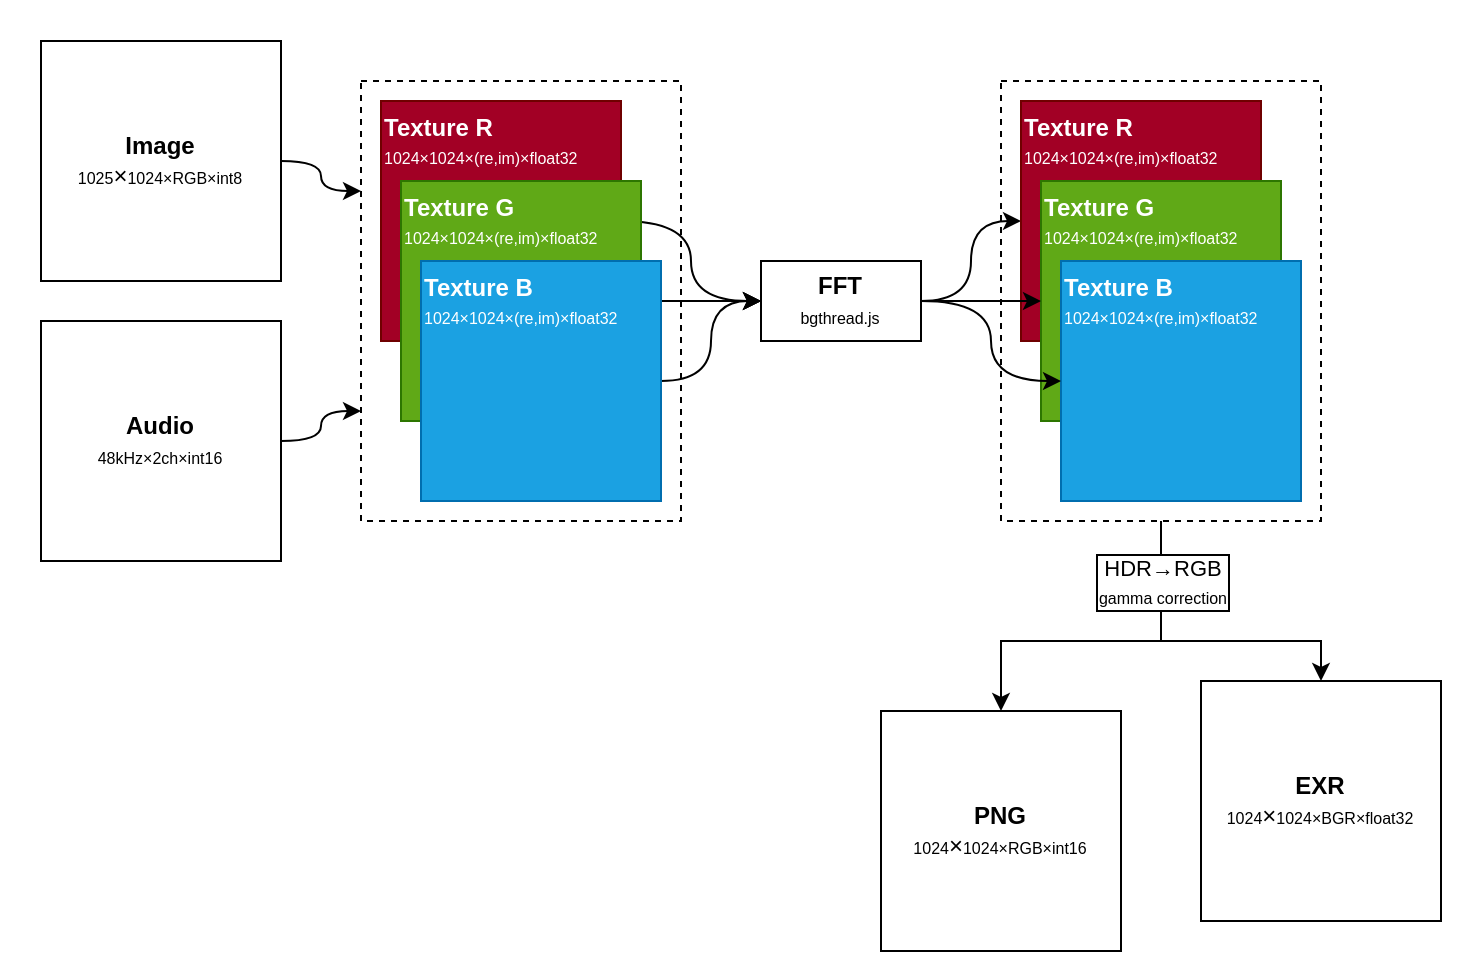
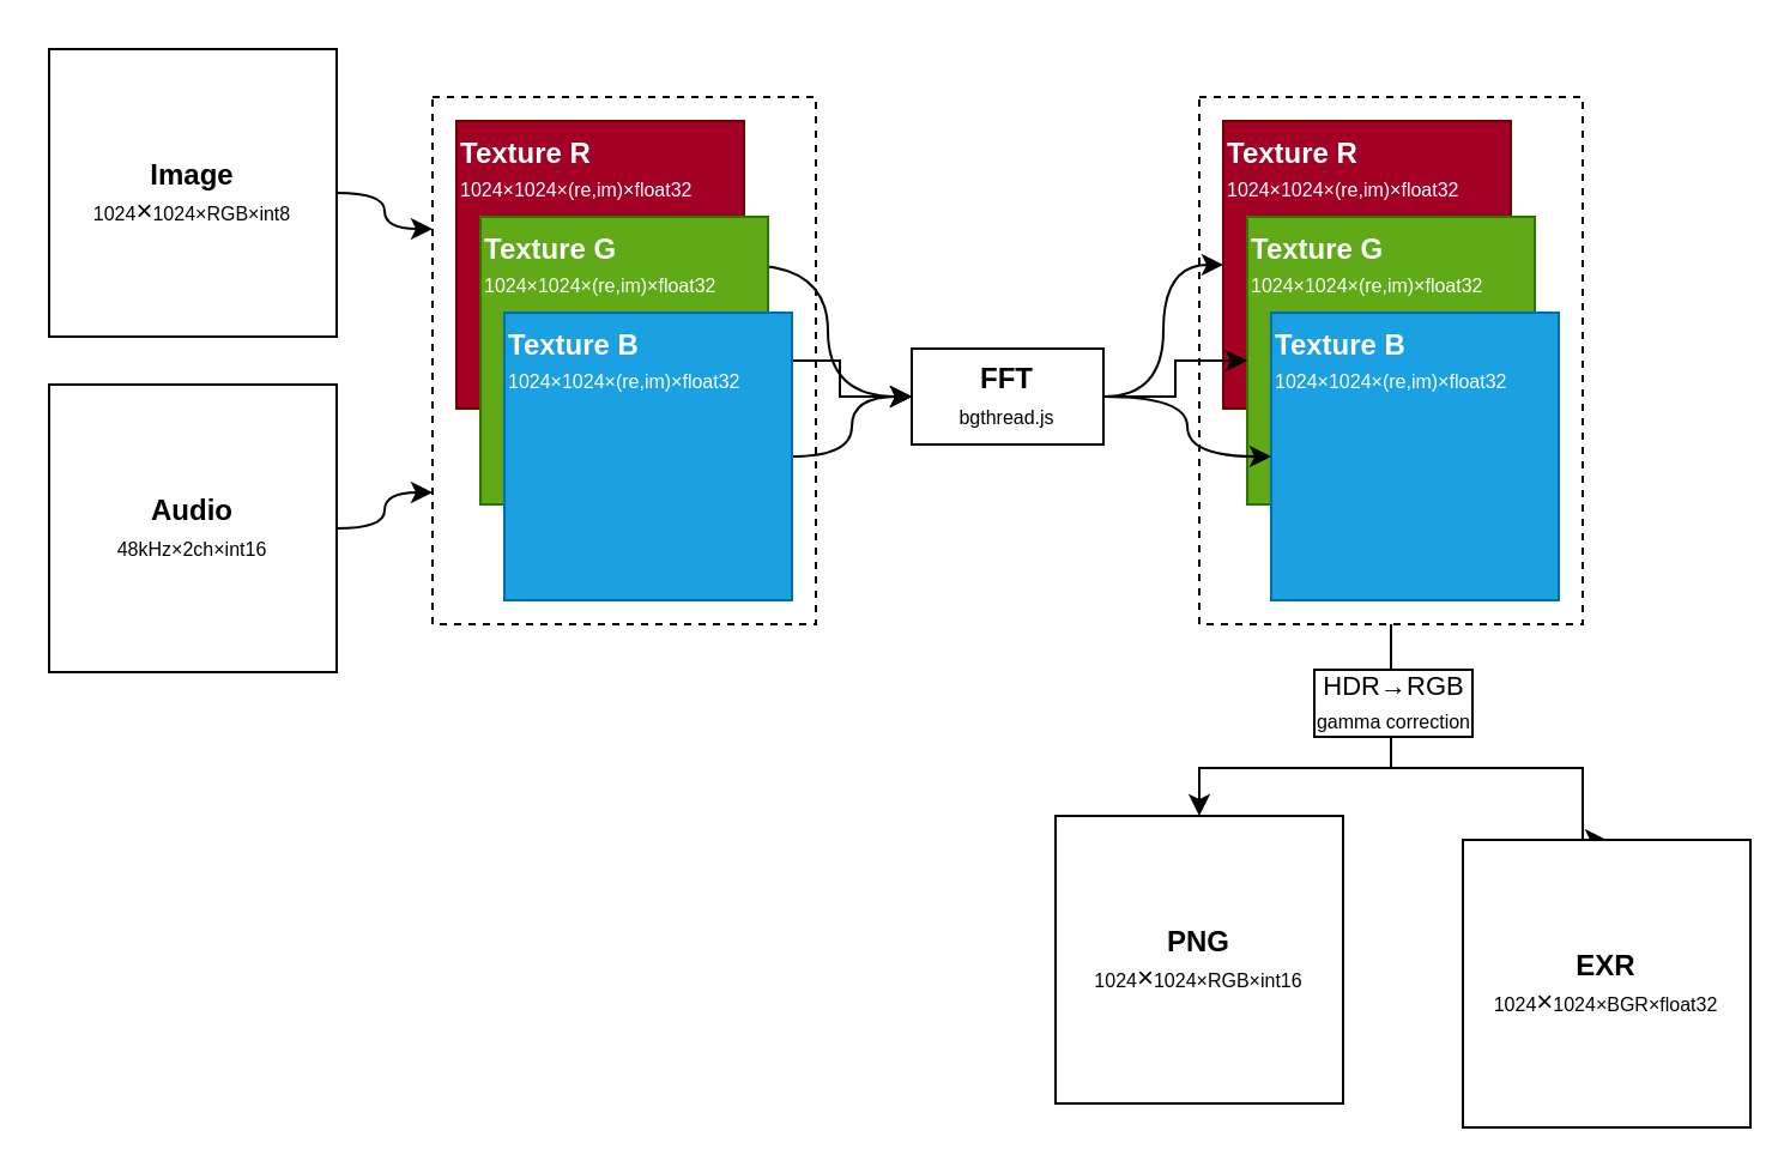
  <mxCell id="0" />
  <mxCell id="1" parent="0" />
  <mxCell id="2" value="" style="rounded=0;whiteSpace=wrap;html=1;labelBorderColor=light-dark(#000000,#333333);dashed=1;" vertex="1" parent="1"><mxGeometry x="180" y="40" width="160" height="220" as="geometry" /></mxCell>
  <mxCell id="3" style="edgeStyle=orthogonalEdgeStyle;rounded=0;orthogonalLoop=1;jettySize=auto;html=1;exitX=1;exitY=0.5;exitDx=0;exitDy=0;entryX=0;entryY=0.25;entryDx=0;entryDy=0;curved=1;" edge="1" parent="1" source="4" target="2"><mxGeometry relative="1" as="geometry" /></mxCell>
- <mxCell id="4" value="&lt;div&gt;&lt;b&gt;Image&lt;br&gt;&lt;/b&gt;&lt;/div&gt;&lt;div&gt;&lt;font style=&quot;font-size: 8px;&quot;&gt;1025&lt;/font&gt;×&lt;font style=&quot;font-size: 8px;&quot;&gt;1024&lt;/font&gt;&lt;font style=&quot;font-size: 8px;&quot;&gt;×RGB×int8&lt;/font&gt;&lt;/div&gt;" style="rounded=0;whiteSpace=wrap;html=1;" vertex="1" parent="1"><mxGeometry x="20" y="20" width="120" height="120" as="geometry" /></mxCell>
+ <mxCell id="4" value="&lt;div&gt;&lt;b&gt;Image&lt;br&gt;&lt;/b&gt;&lt;/div&gt;&lt;div&gt;&lt;font style=&quot;font-size: 8px;&quot;&gt;1024&lt;/font&gt;×&lt;font style=&quot;font-size: 8px;&quot;&gt;1024&lt;/font&gt;&lt;font style=&quot;font-size: 8px;&quot;&gt;×RGB×int8&lt;/font&gt;&lt;/div&gt;" style="rounded=0;whiteSpace=wrap;html=1;" vertex="1" parent="1"><mxGeometry x="20" y="20" width="120" height="120" as="geometry" /></mxCell>
  <mxCell id="5" style="edgeStyle=orthogonalEdgeStyle;rounded=0;orthogonalLoop=1;jettySize=auto;html=1;exitX=1;exitY=0.5;exitDx=0;exitDy=0;entryX=0;entryY=0.75;entryDx=0;entryDy=0;curved=1;" edge="1" parent="1" source="6" target="2"><mxGeometry relative="1" as="geometry" /></mxCell>
  <mxCell id="6" value="&lt;div&gt;&lt;b&gt;Audio&lt;br&gt;&lt;/b&gt;&lt;/div&gt;&lt;div&gt;&lt;font style=&quot;font-size: 8px;&quot;&gt;48kHz&lt;/font&gt;&lt;font style=&quot;font-size: 8px;&quot;&gt;×2ch×int16&lt;/font&gt;&lt;/div&gt;" style="rounded=0;whiteSpace=wrap;html=1;" vertex="1" parent="1"><mxGeometry x="20" y="160" width="120" height="120" as="geometry" /></mxCell>
  <mxCell id="7" style="edgeStyle=orthogonalEdgeStyle;rounded=0;orthogonalLoop=1;jettySize=auto;html=1;exitX=0.5;exitY=1;exitDx=0;exitDy=0;entryX=0.5;entryY=0;entryDx=0;entryDy=0;" edge="1" parent="1" source="10" target="11"><mxGeometry relative="1" as="geometry"><Array as="points"><mxPoint x="580" y="320" /><mxPoint x="500" y="320" /></Array></mxGeometry></mxCell>
  <mxCell id="8" style="edgeStyle=orthogonalEdgeStyle;rounded=0;orthogonalLoop=1;jettySize=auto;html=1;exitX=0.5;exitY=1;exitDx=0;exitDy=0;entryX=0.5;entryY=0;entryDx=0;entryDy=0;" edge="1" parent="1" source="10" target="12"><mxGeometry relative="1" as="geometry"><Array as="points"><mxPoint x="580" y="320" /><mxPoint x="660" y="320" /></Array></mxGeometry></mxCell>
  <mxCell id="9" value="&lt;div&gt;HDR&lt;span&gt;→&lt;/span&gt;RGB&lt;/div&gt;&lt;font style=&quot;font-size: 8px;&quot;&gt;gamma correction&lt;/font&gt;" style="edgeLabel;html=1;align=center;verticalAlign=middle;resizable=0;points=[];labelBorderColor=default;" vertex="1" connectable="0" parent="8"><mxGeometry x="-0.786" y="2" relative="1" as="geometry"><mxPoint x="-2" y="13" as="offset" /></mxGeometry></mxCell>
  <mxCell id="10" value="" style="rounded=0;whiteSpace=wrap;html=1;labelBorderColor=light-dark(#000000,#333333);dashed=1;" vertex="1" parent="1"><mxGeometry x="500" y="40" width="160" height="220" as="geometry" /></mxCell>
- <mxCell id="11" value="&lt;b&gt;PNG&lt;/b&gt;&lt;div&gt;&lt;font style=&quot;font-size: 8px;&quot;&gt;1024&lt;/font&gt;×&lt;font style=&quot;font-size: 8px;&quot;&gt;1024&lt;/font&gt;&lt;font style=&quot;font-size: 8px;&quot;&gt;×RGB×int16&lt;/font&gt;&lt;/div&gt;" style="rounded=0;whiteSpace=wrap;html=1;" vertex="1" parent="1"><mxGeometry x="440" y="355" width="120" height="120" as="geometry" /></mxCell>
- <mxCell id="12" value="&lt;b&gt;EXR&lt;/b&gt;&lt;div&gt;&lt;font style=&quot;font-size: 8px;&quot;&gt;1024&lt;/font&gt;×&lt;font style=&quot;font-size: 8px;&quot;&gt;1024&lt;/font&gt;&lt;font style=&quot;font-size: 8px;&quot;&gt;×BGR×float32&lt;/font&gt;&lt;/div&gt;" style="rounded=0;whiteSpace=wrap;html=1;" vertex="1" parent="1"><mxGeometry x="600" y="340" width="120" height="120" as="geometry" /></mxCell>
+ <mxCell id="11" value="&lt;b&gt;PNG&lt;/b&gt;&lt;div&gt;&lt;font style=&quot;font-size: 8px;&quot;&gt;1024&lt;/font&gt;×&lt;font style=&quot;font-size: 8px;&quot;&gt;1024&lt;/font&gt;&lt;font style=&quot;font-size: 8px;&quot;&gt;×RGB×int16&lt;/font&gt;&lt;/div&gt;" style="rounded=0;whiteSpace=wrap;html=1;" vertex="1" parent="1"><mxGeometry x="440" y="340" width="120" height="120" as="geometry" /></mxCell>
+ <mxCell id="12" value="&lt;b&gt;EXR&lt;/b&gt;&lt;div&gt;&lt;font style=&quot;font-size: 8px;&quot;&gt;1024&lt;/font&gt;×&lt;font style=&quot;font-size: 8px;&quot;&gt;1024&lt;/font&gt;&lt;font style=&quot;font-size: 8px;&quot;&gt;×BGR×float32&lt;/font&gt;&lt;/div&gt;" style="rounded=0;whiteSpace=wrap;html=1;" vertex="1" parent="1"><mxGeometry x="610" y="350" width="120" height="120" as="geometry" /></mxCell>
  <mxCell id="13" style="edgeStyle=orthogonalEdgeStyle;rounded=0;orthogonalLoop=1;jettySize=auto;html=1;exitX=1;exitY=0.5;exitDx=0;exitDy=0;entryX=0;entryY=0.5;entryDx=0;entryDy=0;curved=1;" edge="1" parent="1" source="14" target="21"><mxGeometry relative="1" as="geometry" /></mxCell>
- <mxCell id="14" value="&lt;div&gt;&lt;b&gt;FFT&lt;font style=&quot;font-size: 8px;&quot;&gt;&lt;br&gt;&lt;/font&gt;&lt;/b&gt;&lt;/div&gt;&lt;div&gt;&lt;font style=&quot;font-size: 8px;&quot;&gt;bgthread.js&lt;/font&gt;&lt;/div&gt;" style="rounded=0;whiteSpace=wrap;html=1;" vertex="1" parent="1"><mxGeometry x="380" y="130" width="80" height="40" as="geometry" /></mxCell>
+ <mxCell id="14" value="&lt;div&gt;&lt;b&gt;FFT&lt;font style=&quot;font-size: 8px;&quot;&gt;&lt;br&gt;&lt;/font&gt;&lt;/b&gt;&lt;/div&gt;&lt;div&gt;&lt;font style=&quot;font-size: 8px;&quot;&gt;bgthread.js&lt;/font&gt;&lt;/div&gt;" style="rounded=0;whiteSpace=wrap;html=1;" vertex="1" parent="1"><mxGeometry x="380" y="145" width="80" height="40" as="geometry" /></mxCell>
  <mxCell id="15" style="edgeStyle=orthogonalEdgeStyle;rounded=0;orthogonalLoop=1;jettySize=auto;html=1;exitX=1;exitY=0.5;exitDx=0;exitDy=0;entryX=0;entryY=0.5;entryDx=0;entryDy=0;" edge="1" parent="1" source="18" target="14"><mxGeometry relative="1" as="geometry" /></mxCell>
  <mxCell id="16" style="edgeStyle=orthogonalEdgeStyle;rounded=0;orthogonalLoop=1;jettySize=auto;html=1;exitX=1;exitY=0.5;exitDx=0;exitDy=0;entryX=0;entryY=0.5;entryDx=0;entryDy=0;curved=1;" edge="1" parent="1" source="17" target="14"><mxGeometry relative="1" as="geometry" /></mxCell>
  <mxCell id="17" value="&lt;div&gt;&lt;b&gt;Texture R&lt;/b&gt;&lt;br&gt;&lt;/div&gt;&lt;div&gt;&lt;font style=&quot;font-size: 8px;&quot;&gt;1024×1024×(re,im)×float32&lt;/font&gt;&lt;br&gt;&lt;/div&gt;" style="rounded=0;whiteSpace=wrap;html=1;align=left;verticalAlign=top;fillColor=#a20025;fontColor=#ffffff;strokeColor=#6F0000;" vertex="1" parent="1"><mxGeometry x="190" y="50" width="120" height="120" as="geometry" /></mxCell>
  <mxCell id="18" value="&lt;div&gt;&lt;b&gt;Texture G&lt;/b&gt;&lt;br&gt;&lt;/div&gt;&lt;div&gt;&lt;font style=&quot;font-size: 8px;&quot;&gt;1024×1024×(re,im)×float32&lt;/font&gt;&lt;br&gt;&lt;/div&gt;" style="rounded=0;whiteSpace=wrap;html=1;align=left;verticalAlign=top;fillColor=#60a917;fontColor=#ffffff;strokeColor=#2D7600;" vertex="1" parent="1"><mxGeometry x="200" y="90" width="120" height="120" as="geometry" /></mxCell>
  <mxCell id="19" style="edgeStyle=orthogonalEdgeStyle;rounded=0;orthogonalLoop=1;jettySize=auto;html=1;exitX=1;exitY=0.5;exitDx=0;exitDy=0;entryX=0;entryY=0.5;entryDx=0;entryDy=0;curved=1;" edge="1" parent="1" source="20" target="14"><mxGeometry relative="1" as="geometry" /></mxCell>
  <mxCell id="20" value="&lt;div&gt;&lt;b&gt;Texture B&lt;/b&gt;&lt;br&gt;&lt;/div&gt;&lt;div&gt;&lt;font style=&quot;font-size: 8px;&quot;&gt;1024×1024×(re,im)×float32&lt;/font&gt;&lt;br&gt;&lt;/div&gt;" style="rounded=0;whiteSpace=wrap;html=1;align=left;verticalAlign=top;fillColor=#1ba1e2;fontColor=#ffffff;strokeColor=#006EAF;" vertex="1" parent="1"><mxGeometry x="210" y="130" width="120" height="120" as="geometry" /></mxCell>
  <mxCell id="21" value="&lt;div&gt;&lt;b&gt;Texture R&lt;/b&gt;&lt;br&gt;&lt;/div&gt;&lt;div&gt;&lt;font style=&quot;font-size: 8px;&quot;&gt;1024×1024×(re,im)×float32&lt;/font&gt;&lt;br&gt;&lt;/div&gt;" style="rounded=0;whiteSpace=wrap;html=1;align=left;verticalAlign=top;fillColor=#a20025;fontColor=#ffffff;strokeColor=#6F0000;" vertex="1" parent="1"><mxGeometry x="510" y="50" width="120" height="120" as="geometry" /></mxCell>
  <mxCell id="22" value="&lt;div&gt;&lt;b&gt;Texture G&lt;/b&gt;&lt;br&gt;&lt;/div&gt;&lt;div&gt;&lt;font style=&quot;font-size: 8px;&quot;&gt;1024×1024×(re,im)×float32&lt;/font&gt;&lt;br&gt;&lt;/div&gt;" style="rounded=0;whiteSpace=wrap;html=1;align=left;verticalAlign=top;fillColor=#60a917;fontColor=#ffffff;strokeColor=#2D7600;" vertex="1" parent="1"><mxGeometry x="520" y="90" width="120" height="120" as="geometry" /></mxCell>
  <mxCell id="23" value="&lt;div&gt;&lt;b&gt;Texture B&lt;/b&gt;&lt;br&gt;&lt;/div&gt;&lt;div&gt;&lt;font style=&quot;font-size: 8px;&quot;&gt;1024×1024×(re,im)×float32&lt;/font&gt;&lt;br&gt;&lt;/div&gt;" style="rounded=0;whiteSpace=wrap;html=1;align=left;verticalAlign=top;fillColor=#1ba1e2;fontColor=#ffffff;strokeColor=#006EAF;" vertex="1" parent="1"><mxGeometry x="530" y="130" width="120" height="120" as="geometry" /></mxCell>
  <mxCell id="24" style="edgeStyle=orthogonalEdgeStyle;rounded=0;orthogonalLoop=1;jettySize=auto;html=1;exitX=1;exitY=0.5;exitDx=0;exitDy=0;" edge="1" parent="1" source="14" target="22"><mxGeometry relative="1" as="geometry" /></mxCell>
  <mxCell id="25" style="edgeStyle=orthogonalEdgeStyle;rounded=0;orthogonalLoop=1;jettySize=auto;html=1;exitX=1;exitY=0.5;exitDx=0;exitDy=0;curved=1;" edge="1" parent="1" source="14" target="23"><mxGeometry relative="1" as="geometry" /></mxCell>
